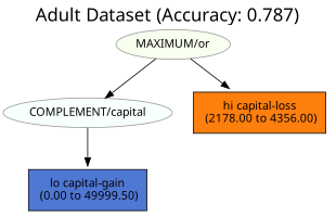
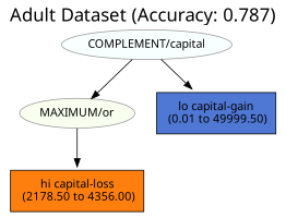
  digraph {
    bgcolor=white
    fontname="Noto Sans"
    fontsize=22
    label="Adult Dataset (Accuracy: 0.787)"
    labelloc=t
    node [color="#999999" fontname="Noto Sans"]
    edge [fontname="Noto Sans"]
    n1 [fillcolor="#f8ffef" label="MAXIMUM/or" style=filled]
    n2 [fillcolor="#f8ffff" label="COMPLEMENT/capital" style=filled]
-   n3 [color=black label=<   <table border="1" cellborder="0" cellspacing="6" cellpadding="3"    bgColor="#ff7f0e">     <tr><td>hi capital-loss<br/> (2178.00 to 4356.00)</td></tr>        </table>> shape=none]
-   n4 [color=black label=<   <table border="1" cellborder="0" cellspacing="6" cellpadding="3"    bgColor="#4f77d4">     <tr><td>lo capital-gain<br/> (0.00 to 49999.50)</td></tr>        </table>> shape=none]
-   n1 -> n2
+   n3 [color=black label=<   <table border="1" cellborder="0" cellspacing="6" cellpadding="3"    bgColor="#ff7f0e">     <tr><td>hi capital-loss<br/> (2178.50 to 4356.00)</td></tr>        </table>> shape=none]
+   n4 [color=black label=<   <table border="1" cellborder="0" cellspacing="6" cellpadding="3"    bgColor="#4f77d4">     <tr><td>lo capital-gain<br/> (0.01 to 49999.50)</td></tr>        </table>> shape=none]
+   n2 -> n1
    n1 -> n3
    n2 -> n4
  }
